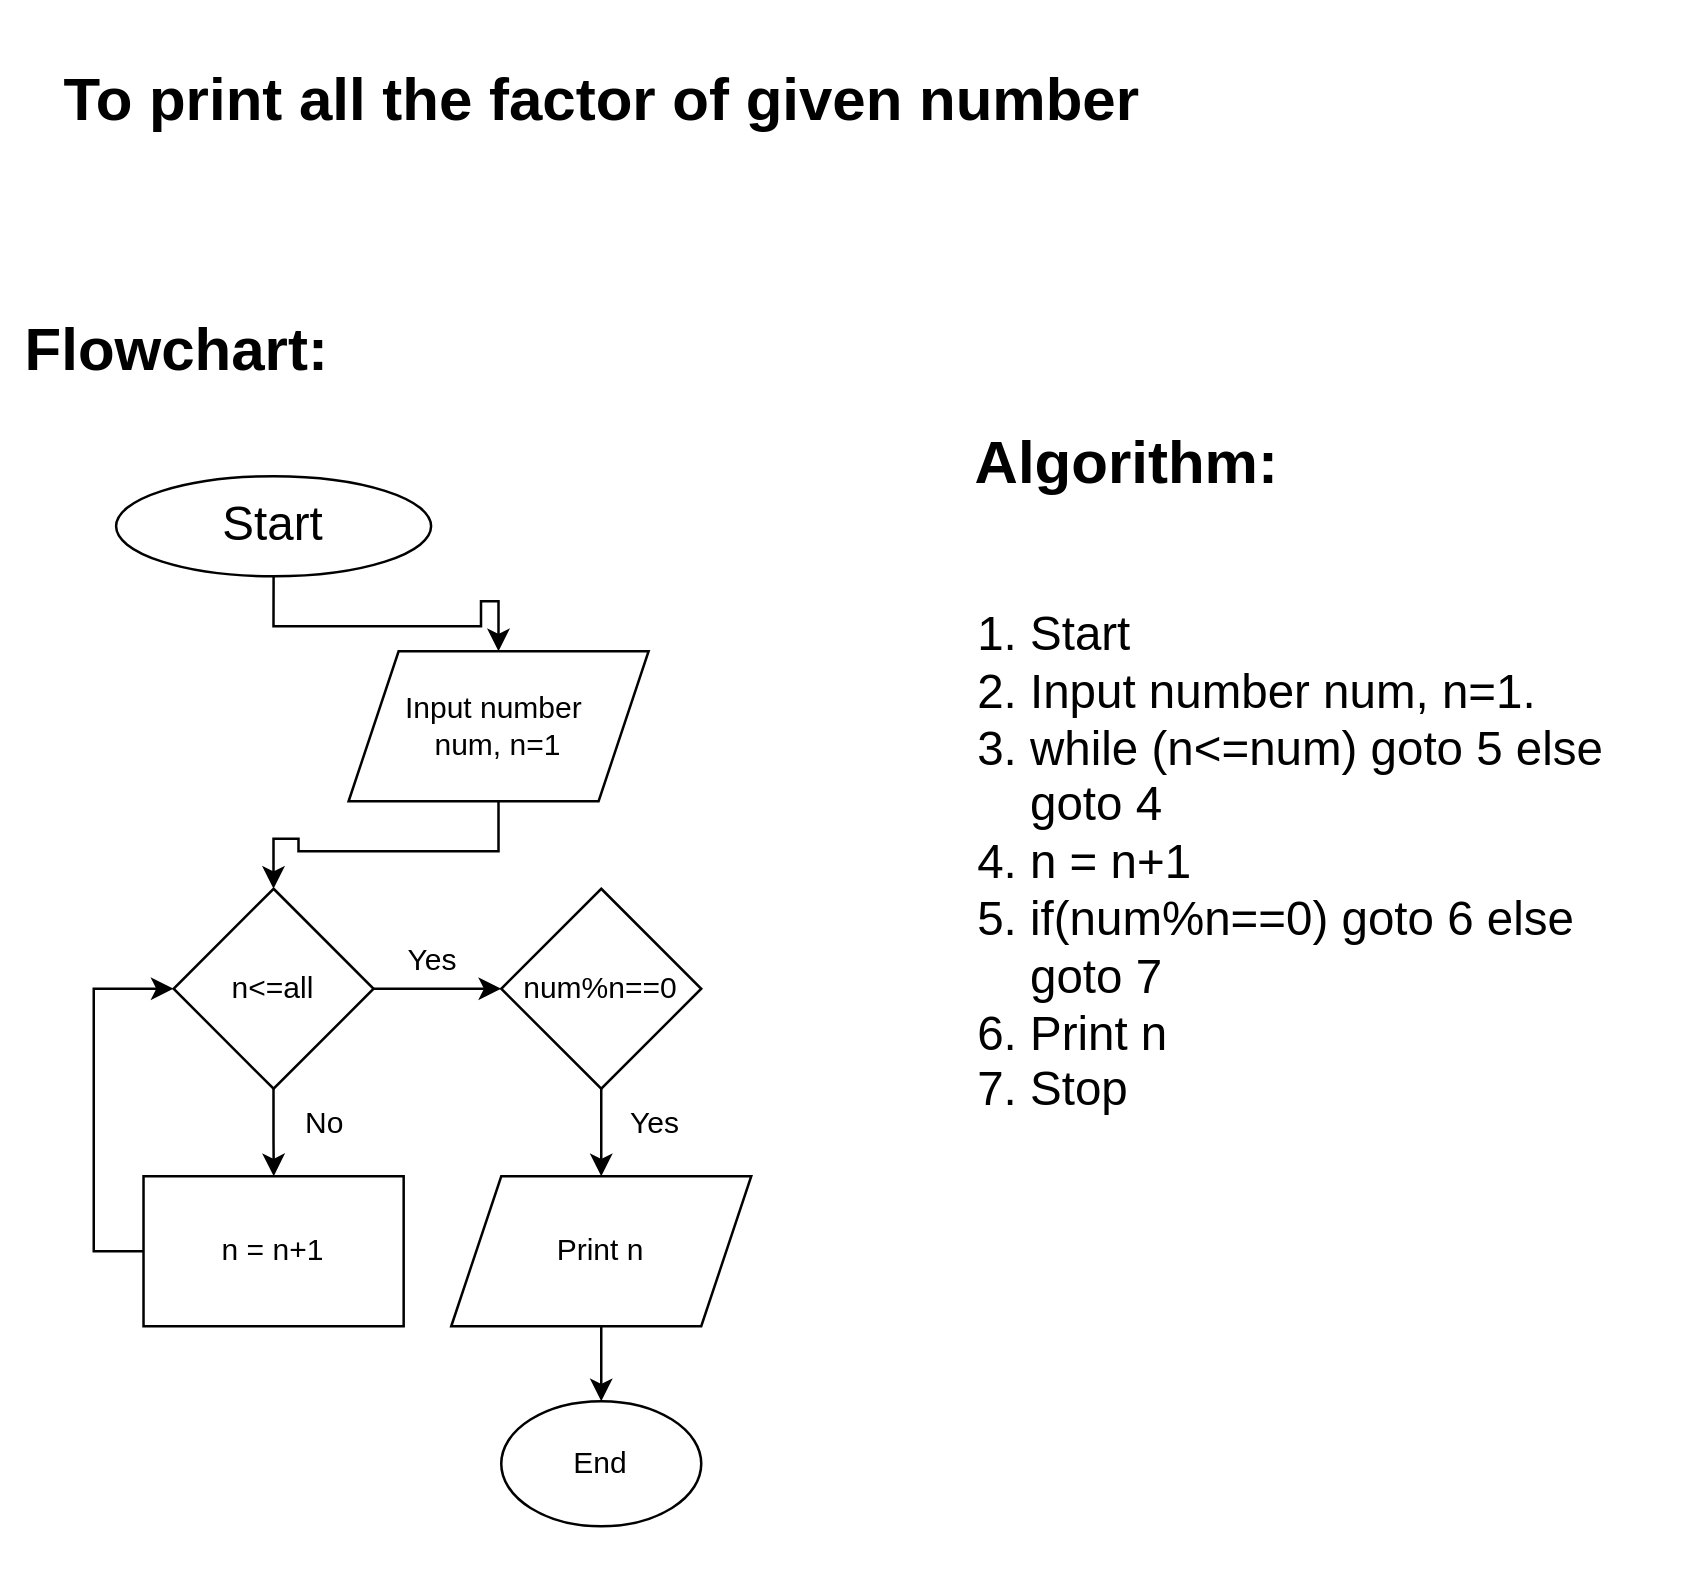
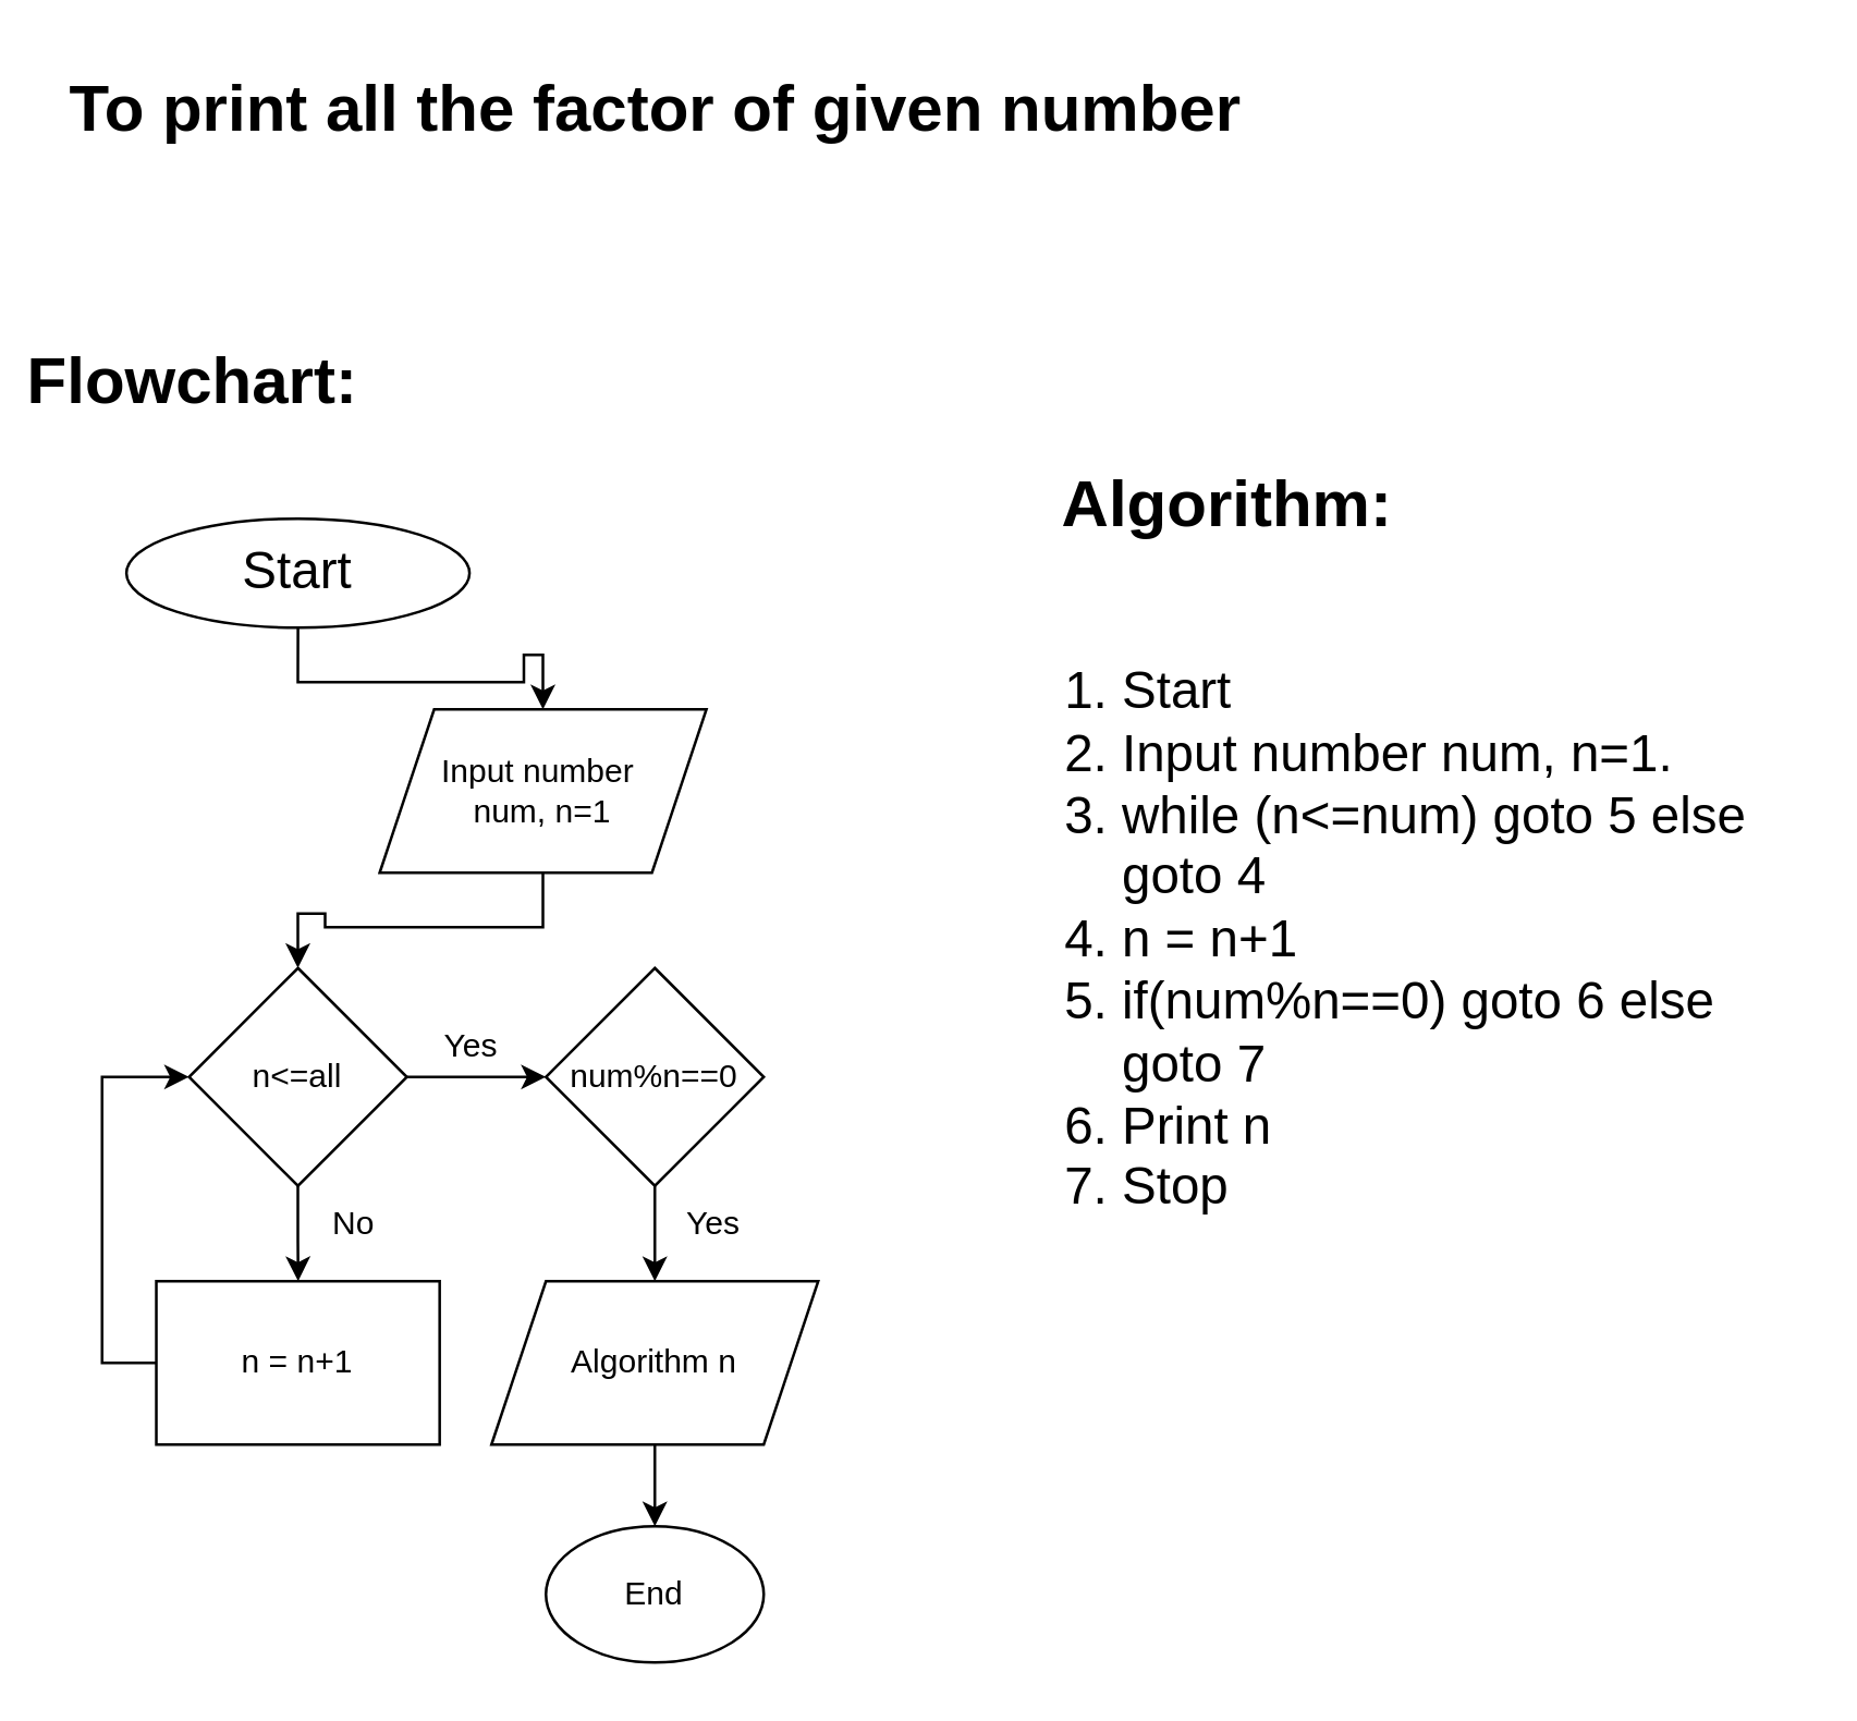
  <mxCell id="0" />
  <mxCell id="1" parent="0" />
  <mxCell id="2" value="" style="edgeStyle=orthogonalEdgeStyle;rounded=0;orthogonalLoop=1;jettySize=auto;html=1;" parent="1" source="3" target="9" edge="1"><mxGeometry relative="1" as="geometry" /></mxCell>
  <mxCell id="3" value="&lt;font style=&quot;font-size: 19px;&quot;&gt;Start&lt;/font&gt;" style="ellipse;whiteSpace=wrap;html=1;" parent="1" vertex="1"><mxGeometry x="45.94" y="190" width="126" height="40" as="geometry" /></mxCell>
  <mxCell id="4" value="Algorithm:" style="text;strokeColor=none;fillColor=none;html=1;fontSize=24;fontStyle=1;verticalAlign=middle;align=center;" parent="1" vertex="1"><mxGeometry x="400" y="165" width="100" height="40" as="geometry" /></mxCell>
  <mxCell id="5" value="Flowchart:" style="text;strokeColor=none;fillColor=none;html=1;fontSize=24;fontStyle=1;verticalAlign=middle;align=center;" parent="1" vertex="1"><mxGeometry x="20" y="120" width="100" height="40" as="geometry" /></mxCell>
  <mxCell id="6" value="To print all the factor of given number" style="text;strokeColor=none;fillColor=none;html=1;fontSize=24;fontStyle=1;verticalAlign=middle;align=center;" parent="1" vertex="1"><mxGeometry x="190" y="20" width="100" height="40" as="geometry" /></mxCell>
  <mxCell id="7" value="&lt;ol&gt;&lt;li&gt;Start&lt;/li&gt;&lt;li&gt;Input number num, n=1.&lt;/li&gt;&lt;li&gt;while (n&amp;lt;=num) goto 5 else goto 4&lt;/li&gt;&lt;li&gt;n = n+1&amp;nbsp;&lt;/li&gt;&lt;li&gt;if(num%n==0) goto 6 else goto 7&lt;/li&gt;&lt;li&gt;Print n&lt;/li&gt;&lt;li&gt;Stop&lt;/li&gt;&lt;/ol&gt;" style="text;strokeColor=none;fillColor=none;html=1;whiteSpace=wrap;verticalAlign=middle;overflow=hidden;fontSize=19;" parent="1" vertex="1"><mxGeometry x="370" y="205" width="290" height="280" as="geometry" /></mxCell>
  <mxCell id="8" value="" style="edgeStyle=orthogonalEdgeStyle;rounded=0;orthogonalLoop=1;jettySize=auto;html=1;" edge="1" parent="1" source="9" target="12"><mxGeometry relative="1" as="geometry" /></mxCell>
  <mxCell id="9" value="Input number&amp;nbsp;&lt;br&gt;num, n=1" style="shape=parallelogram;perimeter=parallelogramPerimeter;whiteSpace=wrap;html=1;fixedSize=1;" parent="1" vertex="1"><mxGeometry x="138.94" y="260" width="120" height="60" as="geometry" /></mxCell>
  <mxCell id="10" value="" style="edgeStyle=orthogonalEdgeStyle;rounded=0;orthogonalLoop=1;jettySize=auto;html=1;" edge="1" parent="1" source="12" target="14"><mxGeometry relative="1" as="geometry" /></mxCell>
  <mxCell id="11" value="" style="edgeStyle=orthogonalEdgeStyle;rounded=0;orthogonalLoop=1;jettySize=auto;html=1;" edge="1" parent="1" source="12" target="18"><mxGeometry relative="1" as="geometry" /></mxCell>
  <mxCell id="12" value="n&amp;lt;=all" style="rhombus;whiteSpace=wrap;html=1;" vertex="1" parent="1"><mxGeometry x="68.94" y="355" width="80" height="80" as="geometry" /></mxCell>
  <mxCell id="13" value="" style="edgeStyle=orthogonalEdgeStyle;rounded=0;orthogonalLoop=1;jettySize=auto;html=1;" edge="1" parent="1" source="14" target="16"><mxGeometry relative="1" as="geometry" /></mxCell>
  <mxCell id="14" value="num%n==0" style="rhombus;whiteSpace=wrap;html=1;" vertex="1" parent="1"><mxGeometry x="200" y="355" width="80" height="80" as="geometry" /></mxCell>
  <mxCell id="15" value="" style="edgeStyle=orthogonalEdgeStyle;rounded=0;orthogonalLoop=1;jettySize=auto;html=1;" edge="1" parent="1" source="16" target="22"><mxGeometry relative="1" as="geometry" /></mxCell>
- <mxCell id="16" value="Print n" style="shape=parallelogram;perimeter=parallelogramPerimeter;whiteSpace=wrap;html=1;fixedSize=1;" vertex="1" parent="1"><mxGeometry x="180" y="470" width="120" height="60" as="geometry" /></mxCell>
+ <mxCell id="16" value="Algorithm n" style="shape=parallelogram;perimeter=parallelogramPerimeter;whiteSpace=wrap;html=1;fixedSize=1;" vertex="1" parent="1"><mxGeometry x="180" y="470" width="120" height="60" as="geometry" /></mxCell>
  <mxCell id="17" style="edgeStyle=orthogonalEdgeStyle;rounded=0;orthogonalLoop=1;jettySize=auto;html=1;entryX=0;entryY=0.5;entryDx=0;entryDy=0;" edge="1" parent="1" source="18" target="12"><mxGeometry relative="1" as="geometry"><Array as="points"><mxPoint x="37" y="500" /><mxPoint x="37" y="395" /></Array></mxGeometry></mxCell>
  <mxCell id="18" value="n = n+1" style="rounded=0;whiteSpace=wrap;html=1;" vertex="1" parent="1"><mxGeometry x="56.91" y="470" width="104.06" height="60" as="geometry" /></mxCell>
  <mxCell id="19" value="Yes" style="text;whiteSpace=wrap;html=1;" vertex="1" parent="1"><mxGeometry x="160.97" y="370" width="26" height="20" as="geometry" /></mxCell>
  <mxCell id="20" value="Yes" style="text;whiteSpace=wrap;html=1;" vertex="1" parent="1"><mxGeometry x="250" y="435" width="26" height="20" as="geometry" /></mxCell>
  <mxCell id="21" value="No" style="text;whiteSpace=wrap;html=1;" vertex="1" parent="1"><mxGeometry x="120" y="435" width="26" height="20" as="geometry" /></mxCell>
  <mxCell id="22" value="End" style="ellipse;whiteSpace=wrap;html=1;" vertex="1" parent="1"><mxGeometry x="200" y="560" width="80" height="50" as="geometry" /></mxCell>
